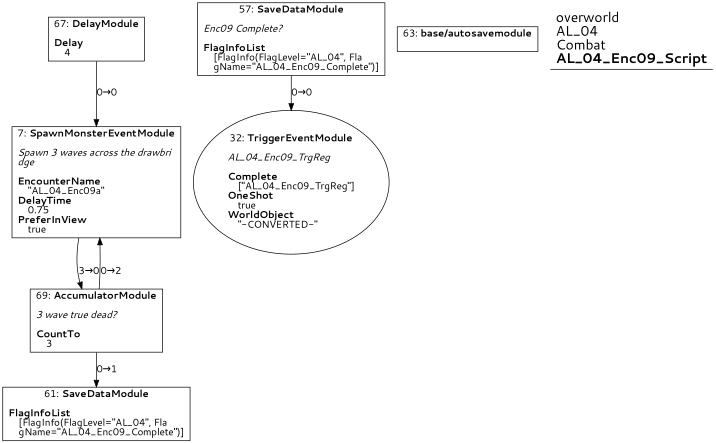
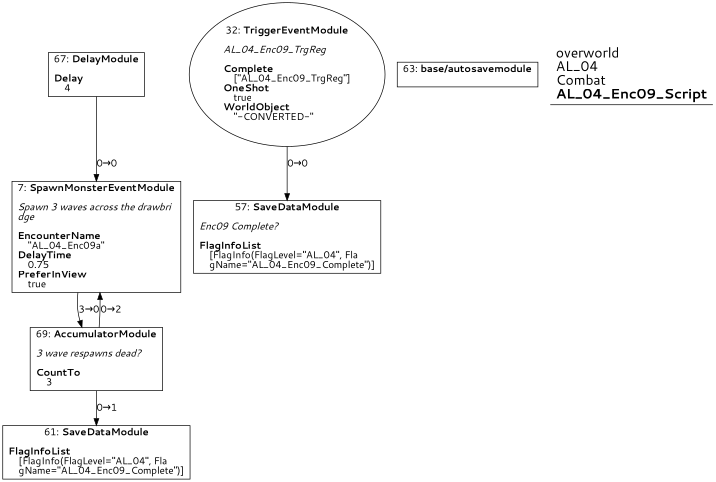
  digraph {
    fontname="Segoe UI"
    splines=spline
    node [fontname="Segoe UI" shape=box]
    edge [fontname="Segoe UI"]
    n1 [label=<7: <b>SpawnMonsterEventModule</b><br/><br/><i>Spawn 3 waves across the drawbri<br align="left"/>dge<br align="left"/></i><br align="left"/><b>EncounterName</b><br align="left"/>    &quot;AL_04_Enc09a&quot;<br align="left"/><b>DelayTime</b><br align="left"/>    0.75<br align="left"/><b>PreferInView</b><br align="left"/>    true<br align="left"/>>]
-   n2 [label=<69: <b>AccumulatorModule</b><br/><br/><i>3 wave true dead?<br align="left"/></i><br align="left"/><b>CountTo</b><br align="left"/>    3<br align="left"/>>]
+   n2 [label=<69: <b>AccumulatorModule</b><br/><br/><i>3 wave respawns dead?<br align="left"/></i><br align="left"/><b>CountTo</b><br align="left"/>    3<br align="left"/>>]
    n3 [label=<67: <b>DelayModule</b><br/><br/><b>Delay</b><br align="left"/>    4<br align="left"/>>]
    n4 [label=<61: <b>SaveDataModule</b><br/><br/><b>FlagInfoList</b><br align="left"/>    [FlagInfo(FlagLevel=&quot;AL_04&quot;, Fla<br align="left"/>    gName=&quot;AL_04_Enc09_Complete&quot;)]<br align="left"/>>]
    n5 [label=<32: <b>TriggerEventModule</b><br/><br/><i>AL_04_Enc09_TrgReg<br align="left"/></i><br align="left"/><b>Complete</b><br align="left"/>    [&quot;AL_04_Enc09_TrgReg&quot;]<br align="left"/><b>OneShot</b><br align="left"/>    true<br align="left"/><b>WorldObject</b><br align="left"/>    &quot;-CONVERTED-&quot;<br align="left"/>> shape=oval]
    n6 [label=<57: <b>SaveDataModule</b><br/><br/><i>Enc09 Complete?<br align="left"/></i><br align="left"/><b>FlagInfoList</b><br align="left"/>    [FlagInfo(FlagLevel=&quot;AL_04&quot;, Fla<br align="left"/>    gName=&quot;AL_04_Enc09_Complete&quot;)]<br align="left"/>>]
    n7 [label=<63: <b>base/autosavemodule</b><br/><br/>>]
    n8 [label=<<font point-size="20">overworld<br align="left"/>AL_04<br align="left"/>Combat<br align="left"/><b>AL_04_Enc09_Script</b><br align="left"/></font>> shape=underline]
    n1 -> n2 [label="3→0"]
    n2 -> n1 [label="0→2"]
    n2 -> n4 [label="0→1"]
    n3 -> n1 [label="0→0"]
-   n6 -> n5 [label="0→0"]
+   n5 -> n6 [label="0→0"]
  }
